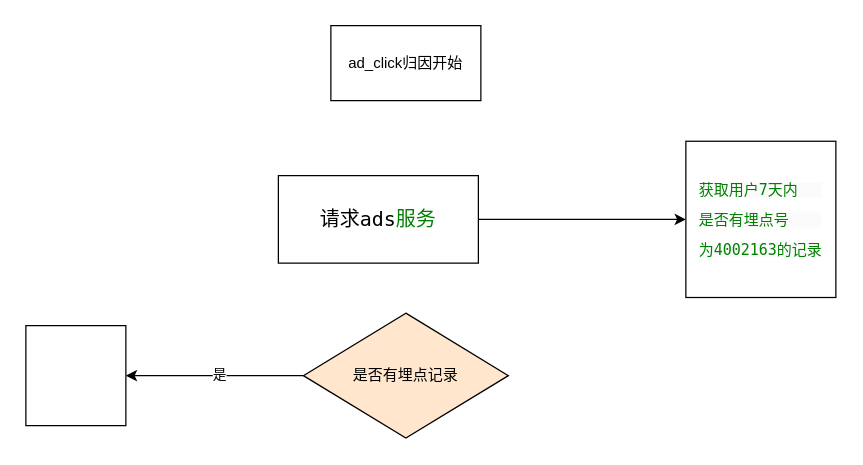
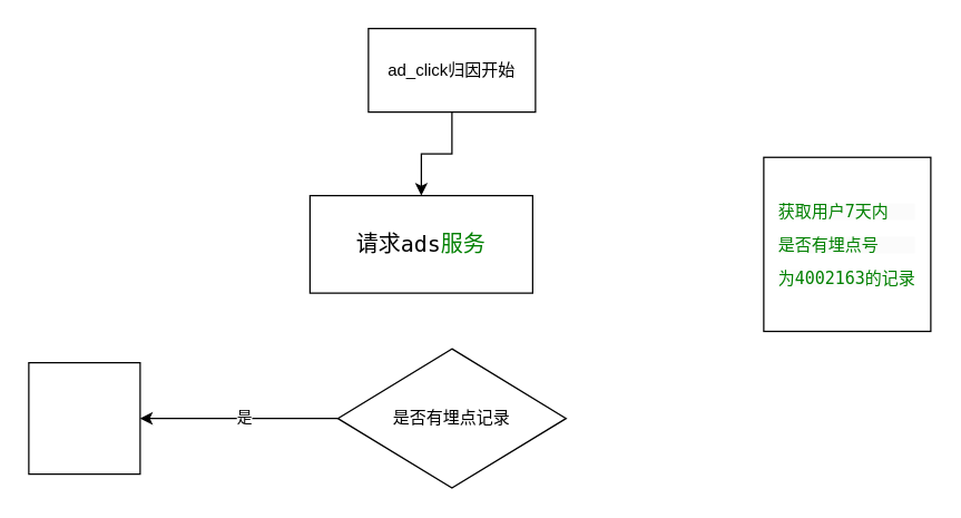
  <mxCell id="0" />
  <mxCell id="1" parent="0" />
+ <mxCell id="2" value="" style="edgeStyle=orthogonalEdgeStyle;rounded=0;orthogonalLoop=1;jettySize=auto;html=1;" edge="1" parent="1" source="3" target="5"><mxGeometry relative="1" as="geometry" /></mxCell>
  <mxCell id="3" value="ad_click归因开始" style="rounded=0;whiteSpace=wrap;html=1;" vertex="1" parent="1"><mxGeometry x="264" y="20" width="120" height="60" as="geometry" /></mxCell>
- <mxCell id="4" value="" style="edgeStyle=orthogonalEdgeStyle;rounded=0;orthogonalLoop=1;jettySize=auto;html=1;" edge="1" parent="1" source="5" target="6"><mxGeometry relative="1" as="geometry" /></mxCell>
  <mxCell id="5" value="&lt;div style=&quot;font-family: &amp;quot;.AppleSystemUIFont&amp;quot;; font-size: 12pt;&quot;&gt;&lt;pre&gt;&lt;pre style=&quot;border-color: var(--border-color);&quot;&gt;请求ads&lt;span style=&quot;border-color: var(--border-color); color: rgb(0, 128, 0);&quot;&gt;服务&lt;/span&gt;&lt;/pre&gt;&lt;/pre&gt;&lt;/div&gt;" style="rounded=0;html=1;labelBackgroundColor=none;whiteSpace=wrap;align=center;" vertex="1" parent="1"><mxGeometry x="222" y="140" width="160" height="70" as="geometry" /></mxCell>
  <mxCell id="6" value="&lt;pre style=&quot;border-color: var(--border-color); font-size: 12px; font-style: normal; font-variant-ligatures: normal; font-variant-caps: normal; font-weight: 400; letter-spacing: normal; orphans: 2; text-align: left; text-indent: 0px; text-transform: none; widows: 2; word-spacing: 0px; -webkit-text-stroke-width: 0px; background-color: rgb(251, 251, 251); text-decoration-thickness: initial; text-decoration-style: initial; text-decoration-color: initial; line-height: 100%;&quot;&gt;&lt;font color=&quot;#008000&quot;&gt;获取用户7天内&lt;/font&gt;&lt;/pre&gt;&lt;pre style=&quot;border-color: var(--border-color); font-size: 12px; font-style: normal; font-variant-ligatures: normal; font-variant-caps: normal; font-weight: 400; letter-spacing: normal; orphans: 2; text-align: left; text-indent: 0px; text-transform: none; widows: 2; word-spacing: 0px; -webkit-text-stroke-width: 0px; background-color: rgb(251, 251, 251); text-decoration-thickness: initial; text-decoration-style: initial; text-decoration-color: initial; line-height: 100%;&quot;&gt;&lt;font color=&quot;#008000&quot;&gt;是否有埋点号&lt;/font&gt;&lt;/pre&gt;&lt;pre style=&quot;border-color: var(--border-color); font-size: 12px; font-style: normal; font-variant-ligatures: normal; font-variant-caps: normal; font-weight: 400; letter-spacing: normal; orphans: 2; text-align: left; text-indent: 0px; text-transform: none; widows: 2; word-spacing: 0px; -webkit-text-stroke-width: 0px; background-color: rgb(251, 251, 251); text-decoration-thickness: initial; text-decoration-style: initial; text-decoration-color: initial; line-height: 100%;&quot;&gt;&lt;font color=&quot;#008000&quot;&gt;为4002163的记录&lt;/font&gt;&lt;/pre&gt;" style="html=1;rounded=0;labelBackgroundColor=none;spacing=0;fontSize=12;whiteSpace=wrap;" vertex="1" parent="1"><mxGeometry x="548" y="112.5" width="120" height="125" as="geometry" /></mxCell>
  <mxCell id="7" value="" style="whiteSpace=wrap;html=1;aspect=fixed;" vertex="1" parent="1"><mxGeometry x="20" y="260" width="80" height="80" as="geometry" /></mxCell>
  <mxCell id="8" style="edgeStyle=orthogonalEdgeStyle;rounded=0;orthogonalLoop=1;jettySize=auto;html=1;entryX=1;entryY=0.5;entryDx=0;entryDy=0;" edge="1" parent="1" source="10" target="7"><mxGeometry relative="1" as="geometry" /></mxCell>
  <mxCell id="9" value="是" style="edgeLabel;html=1;align=center;verticalAlign=middle;resizable=0;points=[];" vertex="1" connectable="0" parent="8"><mxGeometry x="-0.047" y="-2" relative="1" as="geometry"><mxPoint as="offset" /></mxGeometry></mxCell>
- <mxCell id="10" value="是否有埋点记录" style="rhombus;whiteSpace=wrap;html=1;fillColor=#ffe6cc;" vertex="1" parent="1"><mxGeometry x="242" y="250" width="164" height="100" as="geometry" /></mxCell>
+ <mxCell id="10" value="是否有埋点记录" style="rhombus;whiteSpace=wrap;html=1;" vertex="1" parent="1"><mxGeometry x="242" y="250" width="164" height="100" as="geometry" /></mxCell>
